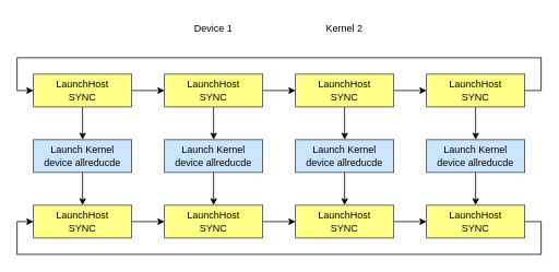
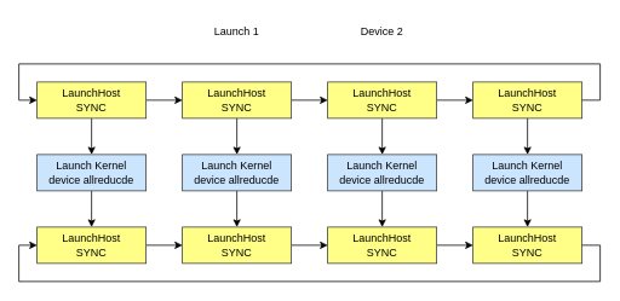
  <mxCell id="0" />
  <mxCell id="1" parent="0" />
  <mxCell id="2" value="" style="edgeStyle=orthogonalEdgeStyle;rounded=0;orthogonalLoop=1;jettySize=auto;html=1;" parent="1" source="4" target="6" edge="1"><mxGeometry relative="1" as="geometry" /></mxCell>
  <mxCell id="3" value="" style="edgeStyle=orthogonalEdgeStyle;rounded=0;orthogonalLoop=1;jettySize=auto;html=1;" parent="1" source="4" target="11" edge="1"><mxGeometry relative="1" as="geometry" /></mxCell>
  <mxCell id="4" value="LaunchHost&lt;br&gt;SYNC" style="rounded=0;whiteSpace=wrap;html=1;fillColor=#ffff88;strokeColor=#36393d;" parent="1" vertex="1"><mxGeometry x="40" y="90" width="120" height="40" as="geometry" /></mxCell>
  <mxCell id="5" value="" style="edgeStyle=orthogonalEdgeStyle;rounded=0;orthogonalLoop=1;jettySize=auto;html=1;" parent="1" source="6" target="8" edge="1"><mxGeometry relative="1" as="geometry" /></mxCell>
  <mxCell id="6" value="Launch Kernel&lt;br&gt;device allreducde" style="rounded=0;whiteSpace=wrap;html=1;fillColor=#cce5ff;strokeColor=#36393d;" parent="1" vertex="1"><mxGeometry x="40" y="170" width="120" height="40" as="geometry" /></mxCell>
  <mxCell id="7" value="" style="edgeStyle=orthogonalEdgeStyle;rounded=0;orthogonalLoop=1;jettySize=auto;html=1;" parent="1" source="8" target="15" edge="1"><mxGeometry relative="1" as="geometry" /></mxCell>
  <mxCell id="8" value="LaunchHost&lt;br style=&quot;border-color: var(--border-color);&quot;&gt;SYNC" style="rounded=0;whiteSpace=wrap;html=1;fillColor=#ffff88;strokeColor=#36393d;" parent="1" vertex="1"><mxGeometry x="40" y="250" width="120" height="40" as="geometry" /></mxCell>
  <mxCell id="9" value="" style="edgeStyle=orthogonalEdgeStyle;rounded=0;orthogonalLoop=1;jettySize=auto;html=1;" parent="1" source="11" target="13" edge="1"><mxGeometry relative="1" as="geometry" /></mxCell>
  <mxCell id="10" value="" style="edgeStyle=orthogonalEdgeStyle;rounded=0;orthogonalLoop=1;jettySize=auto;html=1;" parent="1" source="11" target="19" edge="1"><mxGeometry relative="1" as="geometry" /></mxCell>
  <mxCell id="11" value="LaunchHost&lt;br&gt;SYNC" style="rounded=0;whiteSpace=wrap;html=1;fillColor=#ffff88;strokeColor=#36393d;" parent="1" vertex="1"><mxGeometry x="200" y="90" width="120" height="40" as="geometry" /></mxCell>
  <mxCell id="12" value="" style="edgeStyle=orthogonalEdgeStyle;rounded=0;orthogonalLoop=1;jettySize=auto;html=1;" parent="1" source="13" target="15" edge="1"><mxGeometry relative="1" as="geometry" /></mxCell>
  <mxCell id="13" value="Launch Kernel&lt;br&gt;device allreducde" style="rounded=0;whiteSpace=wrap;html=1;fillColor=#cce5ff;strokeColor=#36393d;" parent="1" vertex="1"><mxGeometry x="200" y="170" width="120" height="40" as="geometry" /></mxCell>
  <mxCell id="14" value="" style="edgeStyle=orthogonalEdgeStyle;rounded=0;orthogonalLoop=1;jettySize=auto;html=1;" parent="1" source="15" target="23" edge="1"><mxGeometry relative="1" as="geometry" /></mxCell>
  <mxCell id="15" value="LaunchHost&lt;br style=&quot;border-color: var(--border-color);&quot;&gt;SYNC" style="rounded=0;whiteSpace=wrap;html=1;fillColor=#ffff88;strokeColor=#36393d;" parent="1" vertex="1"><mxGeometry x="200" y="250" width="120" height="40" as="geometry" /></mxCell>
- <mxCell id="16" value="Device 1" style="text;html=1;strokeColor=none;fillColor=none;align=center;verticalAlign=middle;whiteSpace=wrap;rounded=0;" parent="1" vertex="1"><mxGeometry x="230" y="20" width="60" height="30" as="geometry" /></mxCell>
+ <mxCell id="16" value="Launch 1" style="text;html=1;strokeColor=none;fillColor=none;align=center;verticalAlign=middle;whiteSpace=wrap;rounded=0;" parent="1" vertex="1"><mxGeometry x="230" y="20" width="60" height="30" as="geometry" /></mxCell>
  <mxCell id="17" value="" style="edgeStyle=orthogonalEdgeStyle;rounded=0;orthogonalLoop=1;jettySize=auto;html=1;" parent="1" source="19" target="21" edge="1"><mxGeometry relative="1" as="geometry" /></mxCell>
  <mxCell id="18" value="" style="edgeStyle=orthogonalEdgeStyle;rounded=0;orthogonalLoop=1;jettySize=auto;html=1;" parent="1" source="19" target="26" edge="1"><mxGeometry relative="1" as="geometry" /></mxCell>
  <mxCell id="19" value="LaunchHost&lt;br&gt;SYNC" style="rounded=0;whiteSpace=wrap;html=1;fillColor=#ffff88;strokeColor=#36393d;" parent="1" vertex="1"><mxGeometry x="360" y="90" width="120" height="40" as="geometry" /></mxCell>
  <mxCell id="20" value="" style="edgeStyle=orthogonalEdgeStyle;rounded=0;orthogonalLoop=1;jettySize=auto;html=1;" parent="1" source="21" target="23" edge="1"><mxGeometry relative="1" as="geometry" /></mxCell>
  <mxCell id="21" value="Launch Kernel&lt;br&gt;device allreducde" style="rounded=0;whiteSpace=wrap;html=1;fillColor=#cce5ff;strokeColor=#36393d;" parent="1" vertex="1"><mxGeometry x="360" y="170" width="120" height="40" as="geometry" /></mxCell>
  <mxCell id="22" value="" style="edgeStyle=orthogonalEdgeStyle;rounded=0;orthogonalLoop=1;jettySize=auto;html=1;" parent="1" source="23" target="29" edge="1"><mxGeometry relative="1" as="geometry" /></mxCell>
  <mxCell id="23" value="LaunchHost&lt;br style=&quot;border-color: var(--border-color);&quot;&gt;SYNC" style="rounded=0;whiteSpace=wrap;html=1;fillColor=#ffff88;strokeColor=#36393d;" parent="1" vertex="1"><mxGeometry x="360" y="250" width="120" height="40" as="geometry" /></mxCell>
- <mxCell id="24" value="Kernel 2" style="text;html=1;strokeColor=none;fillColor=none;align=center;verticalAlign=middle;whiteSpace=wrap;rounded=0;" parent="1" vertex="1"><mxGeometry x="390" y="20" width="60" height="30" as="geometry" /></mxCell>
+ <mxCell id="24" value="Device 2" style="text;html=1;strokeColor=none;fillColor=none;align=center;verticalAlign=middle;whiteSpace=wrap;rounded=0;" parent="1" vertex="1"><mxGeometry x="390" y="20" width="60" height="30" as="geometry" /></mxCell>
  <mxCell id="25" value="" style="edgeStyle=orthogonalEdgeStyle;rounded=0;orthogonalLoop=1;jettySize=auto;html=1;" parent="1" source="26" target="28" edge="1"><mxGeometry relative="1" as="geometry" /></mxCell>
  <mxCell id="26" value="LaunchHost&lt;br style=&quot;border-color: var(--border-color);&quot;&gt;SYNC" style="rounded=0;whiteSpace=wrap;html=1;fillColor=#ffff88;strokeColor=#36393d;" parent="1" vertex="1"><mxGeometry x="520" y="90" width="120" height="40" as="geometry" /></mxCell>
  <mxCell id="27" value="" style="edgeStyle=orthogonalEdgeStyle;rounded=0;orthogonalLoop=1;jettySize=auto;html=1;" parent="1" source="28" target="29" edge="1"><mxGeometry relative="1" as="geometry" /></mxCell>
  <mxCell id="28" value="Launch Kernel&lt;br&gt;device allreducde" style="rounded=0;whiteSpace=wrap;html=1;fillColor=#cce5ff;strokeColor=#36393d;" parent="1" vertex="1"><mxGeometry x="520" y="170" width="120" height="40" as="geometry" /></mxCell>
  <mxCell id="29" value="LaunchHost&lt;br style=&quot;border-color: var(--border-color);&quot;&gt;SYNC" style="rounded=0;whiteSpace=wrap;html=1;fillColor=#ffff88;strokeColor=#36393d;" parent="1" vertex="1"><mxGeometry x="520" y="250" width="120" height="40" as="geometry" /></mxCell>
  <mxCell id="30" value="" style="edgeStyle=orthogonalEdgeStyle;rounded=0;orthogonalLoop=1;jettySize=auto;html=1;exitX=1;exitY=0.5;exitDx=0;exitDy=0;entryX=0;entryY=0.5;entryDx=0;entryDy=0;" parent="1" source="26" target="4" edge="1"><mxGeometry relative="1" as="geometry"><mxPoint x="490" y="120" as="sourcePoint" /><mxPoint x="700" y="100" as="targetPoint" /><Array as="points"><mxPoint x="660" y="110" /><mxPoint x="660" y="70" /><mxPoint x="20" y="70" /><mxPoint x="20" y="110" /></Array></mxGeometry></mxCell>
  <mxCell id="31" value="" style="edgeStyle=orthogonalEdgeStyle;rounded=0;orthogonalLoop=1;jettySize=auto;html=1;exitX=1;exitY=0.5;exitDx=0;exitDy=0;" parent="1" source="29" edge="1"><mxGeometry relative="1" as="geometry"><mxPoint x="650" y="120" as="sourcePoint" /><mxPoint x="40" y="270" as="targetPoint" /><Array as="points"><mxPoint x="660" y="270" /><mxPoint x="660" y="310" /><mxPoint x="20" y="310" /><mxPoint x="20" y="270" /></Array></mxGeometry></mxCell>
